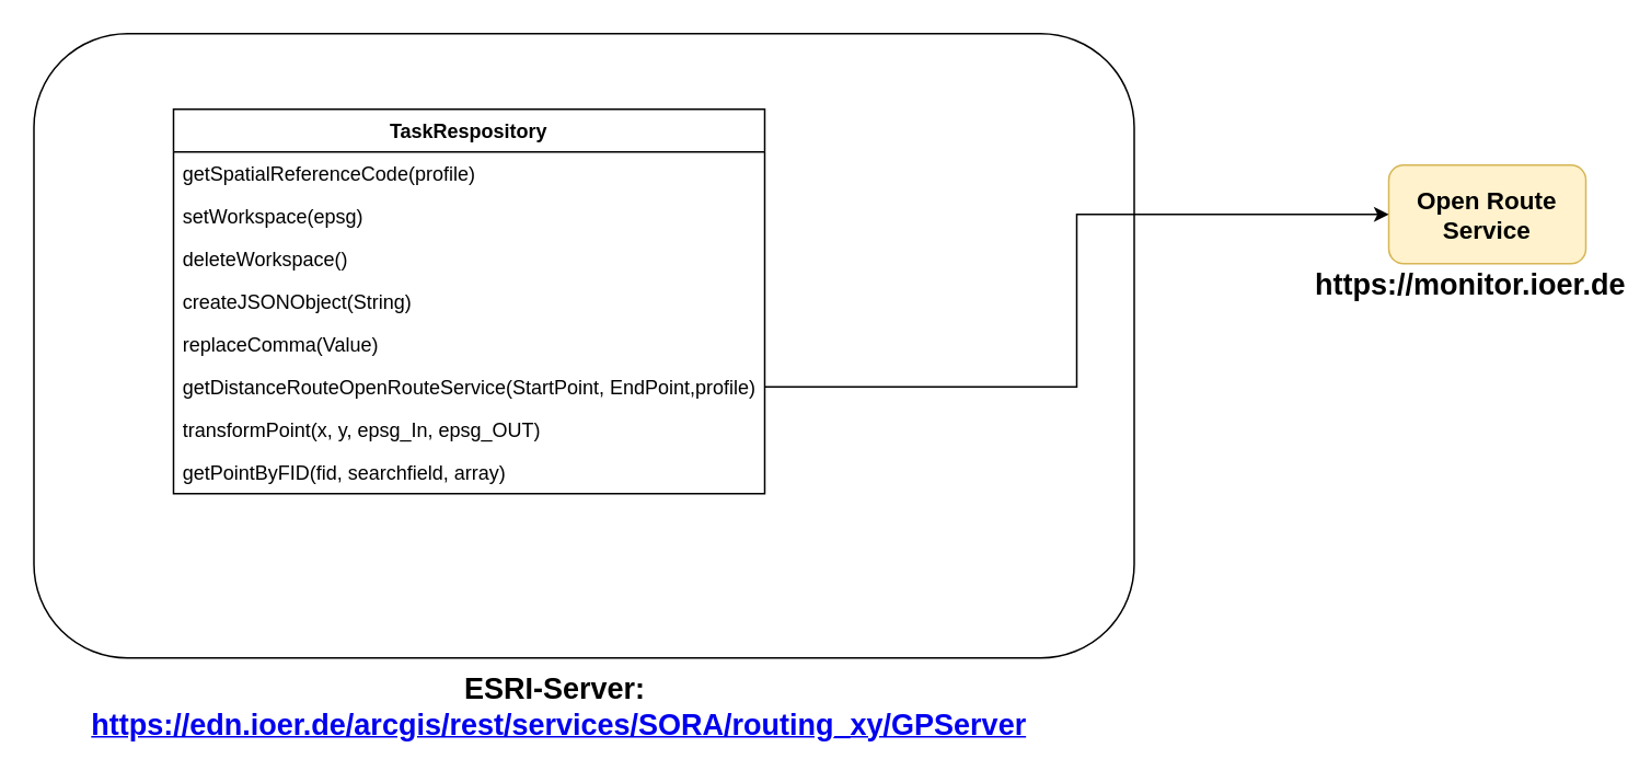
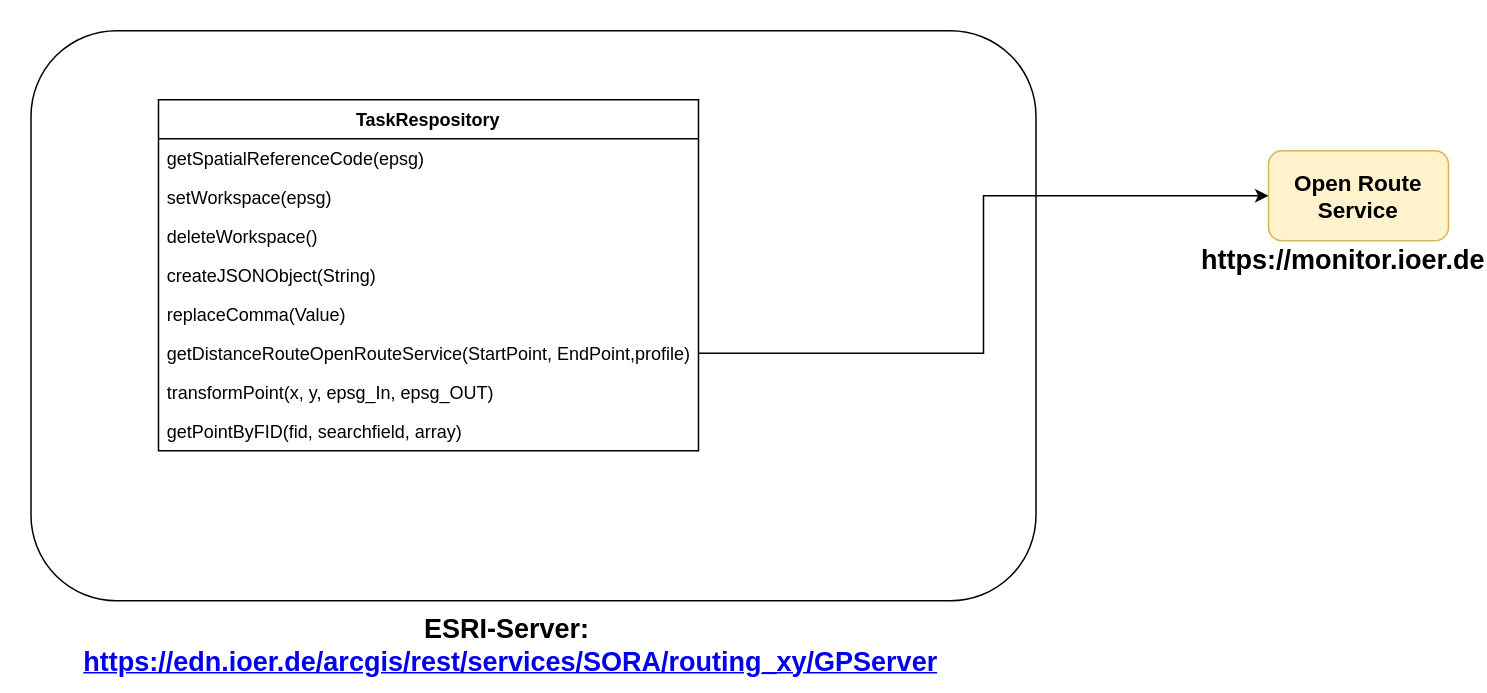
  <mxCell id="0" />
  <mxCell id="1" parent="0" />
  <mxCell id="2" value="Open Route Service" style="rounded=1;whiteSpace=wrap;html=1;fillColor=#fff2cc;strokeColor=#d6b656;fontSize=15;fontStyle=1" vertex="1" parent="1"><mxGeometry x="845" y="100" width="120" height="60" as="geometry" /></mxCell>
  <mxCell id="3" value="https://monitor.ioer.de" style="text;html=1;strokeColor=none;fillColor=none;align=center;verticalAlign=middle;whiteSpace=wrap;rounded=0;fontSize=18;fontStyle=1" vertex="1" parent="1"><mxGeometry x="875" y="163" width="40" height="20" as="geometry" /></mxCell>
  <mxCell id="4" value="" style="rounded=1;whiteSpace=wrap;html=1;" vertex="1" parent="1"><mxGeometry x="20" y="20" width="670" height="380" as="geometry" /></mxCell>
  <mxCell id="5" value="TaskRespository" style="swimlane;fontStyle=1;align=center;verticalAlign=top;childLayout=stackLayout;horizontal=1;startSize=26;horizontalStack=0;resizeParent=1;resizeParentMax=0;resizeLast=0;collapsible=1;marginBottom=0;" vertex="1" parent="1"><mxGeometry x="105" y="66" width="360" height="234" as="geometry" /></mxCell>
- <mxCell id="6" value="getSpatialReferenceCode(profile)" style="text;strokeColor=none;fillColor=none;align=left;verticalAlign=top;spacingLeft=4;spacingRight=4;overflow=hidden;rotatable=0;points=[[0,0.5],[1,0.5]];portConstraint=eastwest;" vertex="1" parent="5"><mxGeometry y="26" width="360" height="26" as="geometry" /></mxCell>
+ <mxCell id="6" value="getSpatialReferenceCode(epsg)" style="text;strokeColor=none;fillColor=none;align=left;verticalAlign=top;spacingLeft=4;spacingRight=4;overflow=hidden;rotatable=0;points=[[0,0.5],[1,0.5]];portConstraint=eastwest;" vertex="1" parent="5"><mxGeometry y="26" width="360" height="26" as="geometry" /></mxCell>
  <mxCell id="7" value="setWorkspace(epsg)" style="text;strokeColor=none;fillColor=none;align=left;verticalAlign=top;spacingLeft=4;spacingRight=4;overflow=hidden;rotatable=0;points=[[0,0.5],[1,0.5]];portConstraint=eastwest;" vertex="1" parent="5"><mxGeometry y="52" width="360" height="26" as="geometry" /></mxCell>
  <mxCell id="8" value="deleteWorkspace()" style="text;strokeColor=none;fillColor=none;align=left;verticalAlign=top;spacingLeft=4;spacingRight=4;overflow=hidden;rotatable=0;points=[[0,0.5],[1,0.5]];portConstraint=eastwest;" vertex="1" parent="5"><mxGeometry y="78" width="360" height="26" as="geometry" /></mxCell>
  <mxCell id="9" value="createJSONObject(String)" style="text;strokeColor=none;fillColor=none;align=left;verticalAlign=top;spacingLeft=4;spacingRight=4;overflow=hidden;rotatable=0;points=[[0,0.5],[1,0.5]];portConstraint=eastwest;" vertex="1" parent="5"><mxGeometry y="104" width="360" height="26" as="geometry" /></mxCell>
  <mxCell id="10" value="replaceComma(Value)" style="text;strokeColor=none;fillColor=none;align=left;verticalAlign=top;spacingLeft=4;spacingRight=4;overflow=hidden;rotatable=0;points=[[0,0.5],[1,0.5]];portConstraint=eastwest;" vertex="1" parent="5"><mxGeometry y="130" width="360" height="26" as="geometry" /></mxCell>
  <mxCell id="11" value="getDistanceRouteOpenRouteService(StartPoint, EndPoint,profile)" style="text;strokeColor=none;fillColor=none;align=left;verticalAlign=top;spacingLeft=4;spacingRight=4;overflow=hidden;rotatable=0;points=[[0,0.5],[1,0.5]];portConstraint=eastwest;" vertex="1" parent="5"><mxGeometry y="156" width="360" height="26" as="geometry" /></mxCell>
  <mxCell id="12" value="transformPoint(x, y, epsg_In, epsg_OUT)" style="text;strokeColor=none;fillColor=none;align=left;verticalAlign=top;spacingLeft=4;spacingRight=4;overflow=hidden;rotatable=0;points=[[0,0.5],[1,0.5]];portConstraint=eastwest;" vertex="1" parent="5"><mxGeometry y="182" width="360" height="26" as="geometry" /></mxCell>
  <mxCell id="13" value="getPointByFID(fid, searchfield, array)" style="text;strokeColor=none;fillColor=none;align=left;verticalAlign=top;spacingLeft=4;spacingRight=4;overflow=hidden;rotatable=0;points=[[0,0.5],[1,0.5]];portConstraint=eastwest;" vertex="1" parent="5"><mxGeometry y="208" width="360" height="26" as="geometry" /></mxCell>
  <mxCell id="14" value="ESRI-Server:&amp;nbsp;&lt;br&gt;&lt;a href=&quot;https://edn.ioer.de:6443/arcgis/rest/services/SORA/routing_xy/GPServer&quot;&gt;https://edn.ioer.de/arcgis/rest/services/SORA/routing_xy/GPServer&lt;/a&gt;&lt;br&gt;" style="text;html=1;strokeColor=none;fillColor=none;align=center;verticalAlign=middle;whiteSpace=wrap;rounded=0;fontSize=18;fontStyle=1" vertex="1" parent="1"><mxGeometry x="75" y="420" width="530" height="20" as="geometry" /></mxCell>
  <mxCell id="15" style="edgeStyle=orthogonalEdgeStyle;rounded=0;orthogonalLoop=1;jettySize=auto;html=1;exitX=1;exitY=0.5;exitDx=0;exitDy=0;entryX=0;entryY=0.5;entryDx=0;entryDy=0;" edge="1" parent="1" source="11" target="2"><mxGeometry relative="1" as="geometry" /></mxCell>
